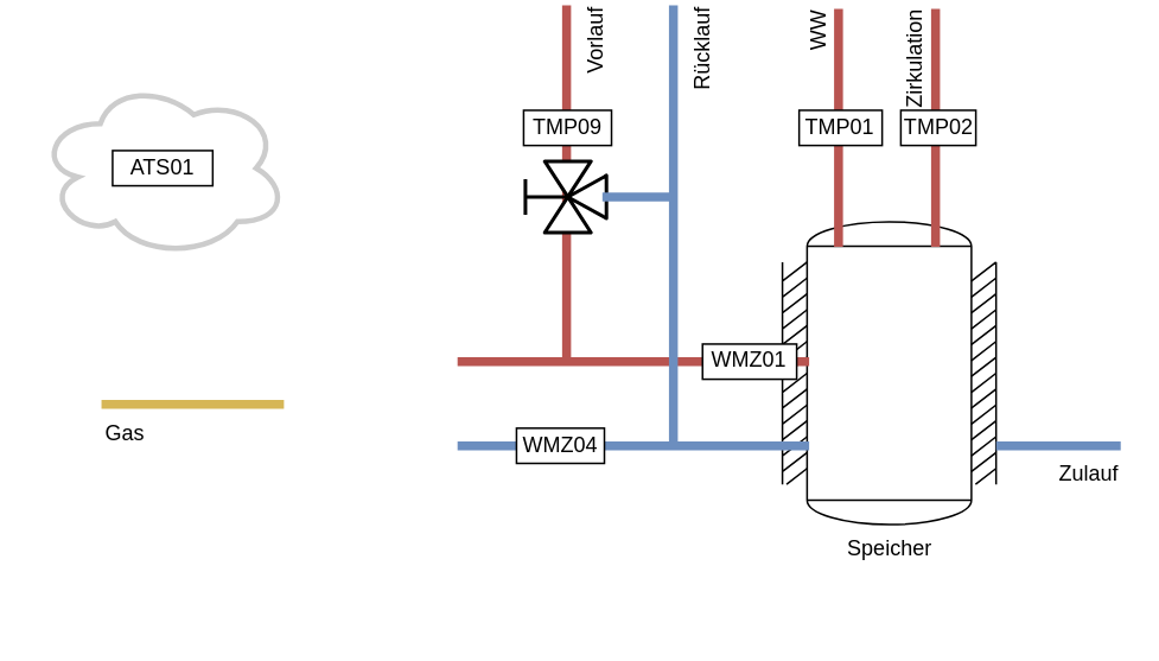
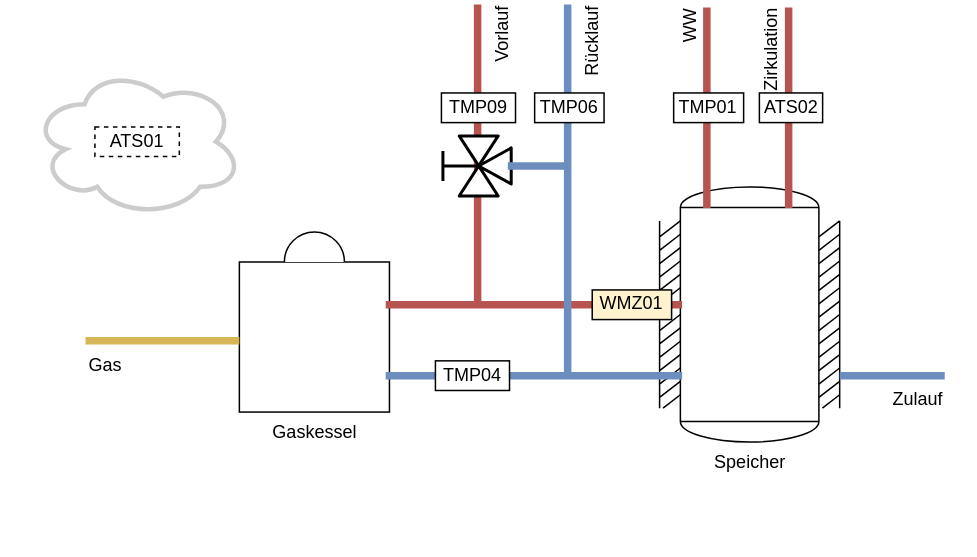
  <mxCell id="0" />
  <mxCell id="1" parent="0" />
+ <mxCell id="2" value="Gaskessel" style="verticalLabelPosition=bottom;outlineConnect=0;align=center;dashed=0;html=1;verticalAlign=top;shape=mxgraph.pid.misc.boiler_(dome);" parent="1" vertex="1"><mxGeometry x="159" y="131" width="100" height="120" as="geometry" /></mxCell>
  <mxCell id="3" value="Speicher" style="shape=mxgraph.pid.vessels.vessel_(dished_ends,_thermal_insulation);html=1;pointerEvents=1;align=center;verticalLabelPosition=bottom;verticalAlign=top;dashed=0;" parent="1" vertex="1"><mxGeometry x="439" y="101" width="120" height="170" as="geometry" /></mxCell>
  <mxCell id="4" value="" style="verticalLabelPosition=bottom;align=center;dashed=0;html=1;verticalAlign=top;shape=mxgraph.pid.piping.flange;pointerEvents=1;rotation=-90;fillColor=#dae8fc;strokeColor=#6c8ebf;strokeWidth=5;" parent="1" vertex="1"><mxGeometry x="352.75" y="128" width="5" height="197.5" as="geometry" /></mxCell>
  <mxCell id="5" value="WW" style="verticalLabelPosition=top;align=right;dashed=0;verticalAlign=bottom;shape=mxgraph.pid.piping.flange;pointerEvents=1;rotation=-90;fillColor=#f8cecc;strokeColor=#b85450;strokeWidth=5;direction=south;html=1;labelPosition=center;" parent="1" vertex="1"><mxGeometry x="403.75" y="45.75" width="133.5" height="5" as="geometry" /></mxCell>
  <mxCell id="6" value="Gas" style="verticalLabelPosition=bottom;align=left;dashed=0;html=1;verticalAlign=top;shape=mxgraph.pid.piping.flange;pointerEvents=1;strokeWidth=5;direction=south;fillColor=#fff2cc;strokeColor=#d6b656;" parent="1" vertex="1"><mxGeometry x="56.5" y="201" width="102.5" height="5" as="geometry" /></mxCell>
  <mxCell id="7" value="Zirkulation" style="verticalLabelPosition=top;align=right;dashed=0;verticalAlign=bottom;shape=mxgraph.pid.piping.flange;pointerEvents=1;rotation=-90;fillColor=#f8cecc;strokeColor=#b85450;strokeWidth=5;direction=south;html=1;labelPosition=center;" parent="1" vertex="1"><mxGeometry x="458.25" y="45.75" width="133.5" height="5" as="geometry" /></mxCell>
  <mxCell id="8" value="" style="ellipse;shape=cloud;whiteSpace=wrap;html=1;strokeWidth=3;strokeColor=#CCCCCC;" parent="1" vertex="1"><mxGeometry x="20.88" y="20.88" width="140" height="100" as="geometry" /></mxCell>
- <mxCell id="9" value="ATS01" style="rounded=0;whiteSpace=wrap;html=1;strokeWidth=1;" parent="1" vertex="1"><mxGeometry x="62.75" y="61" width="56.25" height="19.75" as="geometry" /></mxCell>
+ <mxCell id="9" value="ATS01" style="rounded=0;whiteSpace=wrap;html=1;strokeWidth=1;dashed=1;" parent="1" vertex="1"><mxGeometry x="62.75" y="61" width="56.25" height="19.75" as="geometry" /></mxCell>
  <mxCell id="10" value="" style="verticalLabelPosition=bottom;align=center;dashed=0;html=1;verticalAlign=top;shape=mxgraph.pid.piping.flange;pointerEvents=1;rotation=-90;fillColor=#f8cecc;strokeColor=#b85450;strokeWidth=5;" parent="1" vertex="1"><mxGeometry x="352.75" y="80.75" width="5" height="197.5" as="geometry" /></mxCell>
  <mxCell id="11" value="Vorlauf" style="verticalLabelPosition=bottom;align=right;dashed=0;html=1;verticalAlign=top;shape=mxgraph.pid.piping.flange;pointerEvents=1;rotation=-90;fillColor=#f8cecc;strokeColor=#b85450;strokeWidth=5;direction=south;" parent="1" vertex="1"><mxGeometry x="219" y="75.75" width="197.5" height="5" as="geometry" /></mxCell>
  <mxCell id="12" value="Rücklauf" style="verticalLabelPosition=bottom;align=right;dashed=0;html=1;verticalAlign=top;shape=mxgraph.pid.piping.flange;pointerEvents=1;rotation=-90;fillColor=#dae8fc;strokeColor=#6c8ebf;strokeWidth=5;direction=south;" parent="1" vertex="1"><mxGeometry x="254" y="100.75" width="247.5" height="5" as="geometry" /></mxCell>
  <mxCell id="13" value="" style="verticalLabelPosition=bottom;align=center;html=1;verticalAlign=top;pointerEvents=1;dashed=0;shape=mxgraph.pid2valves.valve;valveType=threeWay;actuator=man;strokeColor=#000000;strokeWidth=2;rotation=-90;" parent="1" vertex="1"><mxGeometry x="294.13" y="61" width="40" height="52" as="geometry" /></mxCell>
  <mxCell id="14" value="" style="verticalLabelPosition=bottom;align=center;dashed=0;html=1;verticalAlign=top;shape=mxgraph.pid.piping.flange;pointerEvents=1;rotation=-90;fillColor=#dae8fc;strokeColor=#6c8ebf;strokeWidth=5;" parent="1" vertex="1"><mxGeometry x="354.19" y="68.18" width="5" height="37.63" as="geometry" /></mxCell>
  <mxCell id="15" value="Zulauf" style="verticalLabelPosition=bottom;align=right;dashed=0;html=1;verticalAlign=top;shape=mxgraph.pid.piping.flange;pointerEvents=1;strokeColor=#6c8ebf;strokeWidth=5;direction=south;fillColor=#dae8fc;" parent="1" vertex="1"><mxGeometry x="559" y="224.25" width="70" height="5" as="geometry" /></mxCell>
- <mxCell id="16" value="WMZ01" style="rounded=0;whiteSpace=wrap;html=1;strokeWidth=1;" parent="1" vertex="1"><mxGeometry x="394.12" y="169.62" width="52.88" height="19.75" as="geometry" /></mxCell>
- <mxCell id="17" value="WMZ04" style="rounded=0;whiteSpace=wrap;html=1;strokeWidth=1;" parent="1" vertex="1"><mxGeometry x="289.63" y="216.87" width="49.37" height="19.75" as="geometry" /></mxCell>
+ <mxCell id="16" value="WMZ01" style="rounded=0;whiteSpace=wrap;html=1;strokeWidth=1;fillColor=#fff2cc;" parent="1" vertex="1"><mxGeometry x="394.12" y="169.62" width="52.88" height="19.75" as="geometry" /></mxCell>
+ <mxCell id="17" value="TMP04" style="rounded=0;whiteSpace=wrap;html=1;strokeWidth=1;" parent="1" vertex="1"><mxGeometry x="289.63" y="216.87" width="49.37" height="19.75" as="geometry" /></mxCell>
  <mxCell id="18" value="TMP09" style="rounded=0;whiteSpace=wrap;html=1;strokeWidth=1;" parent="1" vertex="1"><mxGeometry x="293.63" y="38.38" width="49.37" height="19.75" as="geometry" /></mxCell>
+ <mxCell id="19" value="TMP06" style="rounded=0;whiteSpace=wrap;html=1;strokeWidth=1;" parent="1" vertex="1"><mxGeometry x="355.75" y="38.38" width="46.25" height="19.75" as="geometry" /></mxCell>
  <mxCell id="20" value="TMP01" style="rounded=0;whiteSpace=wrap;html=1;strokeWidth=1;" parent="1" vertex="1"><mxGeometry x="448.37" y="38.37" width="46.63" height="19.75" as="geometry" /></mxCell>
- <mxCell id="21" value="TMP02" style="rounded=0;whiteSpace=wrap;html=1;strokeWidth=1;" parent="1" vertex="1"><mxGeometry x="505.5" y="38.37" width="42.13" height="19.75" as="geometry" /></mxCell>
+ <mxCell id="21" value="ATS02" style="rounded=0;whiteSpace=wrap;html=1;strokeWidth=1;" parent="1" vertex="1"><mxGeometry x="505.5" y="38.37" width="42.13" height="19.75" as="geometry" /></mxCell>
